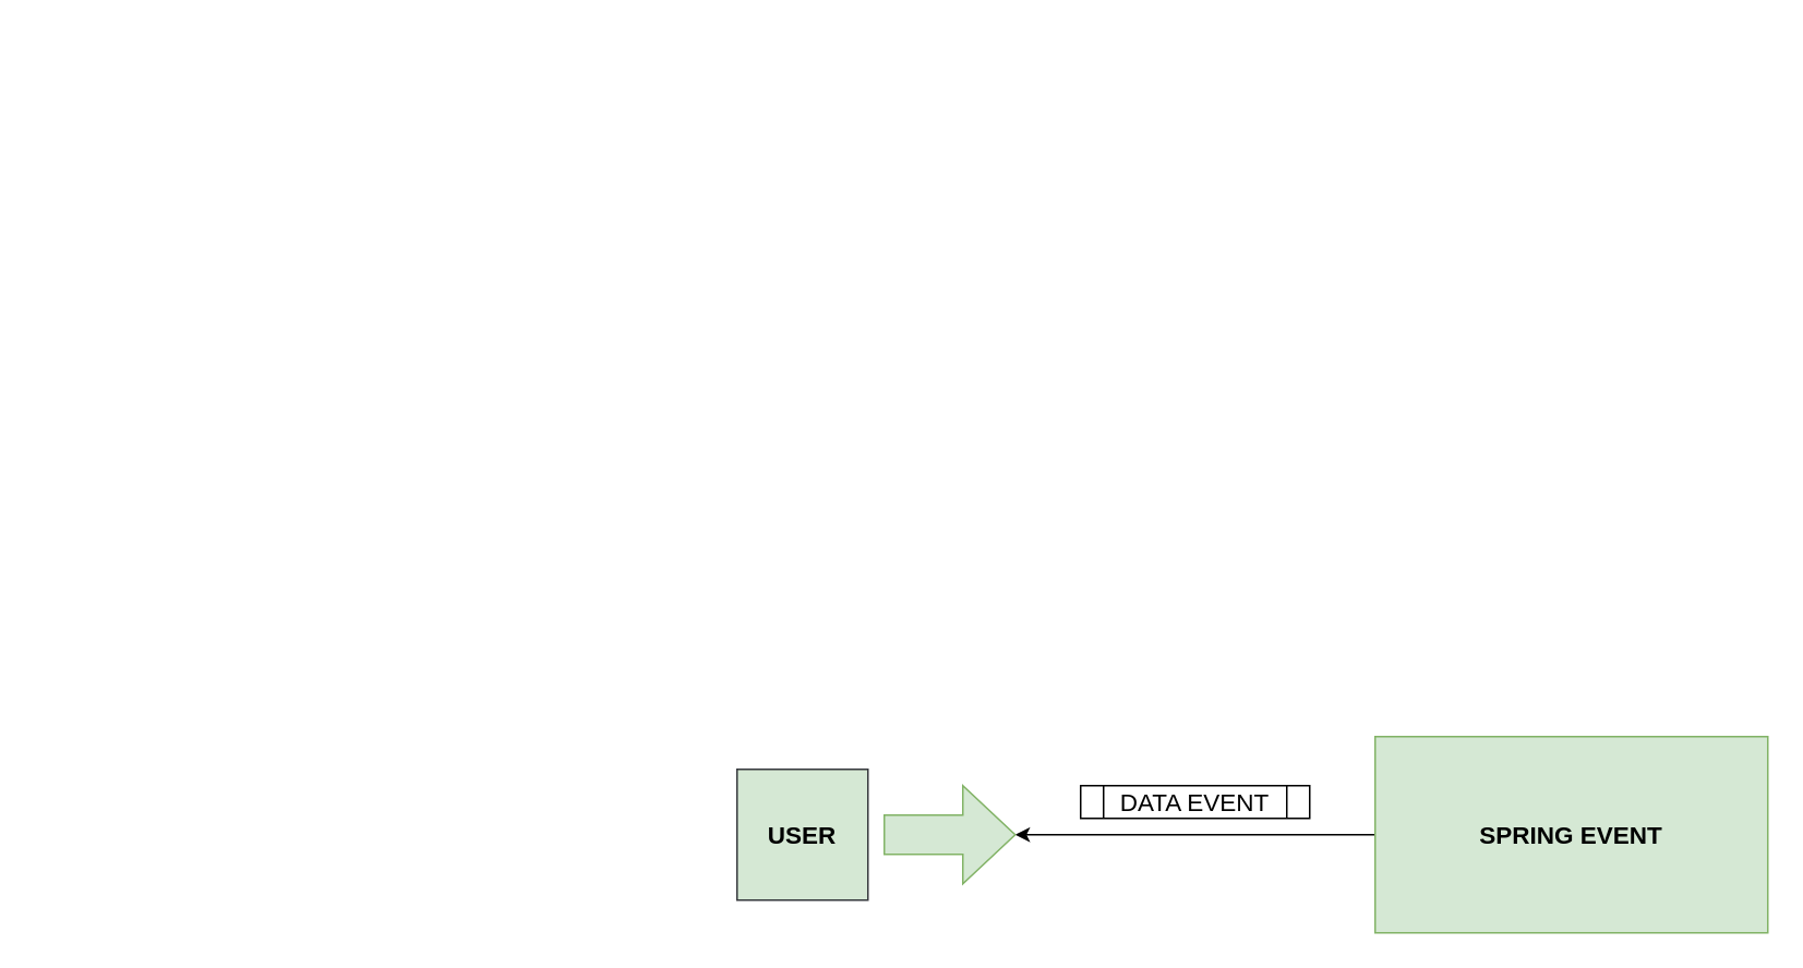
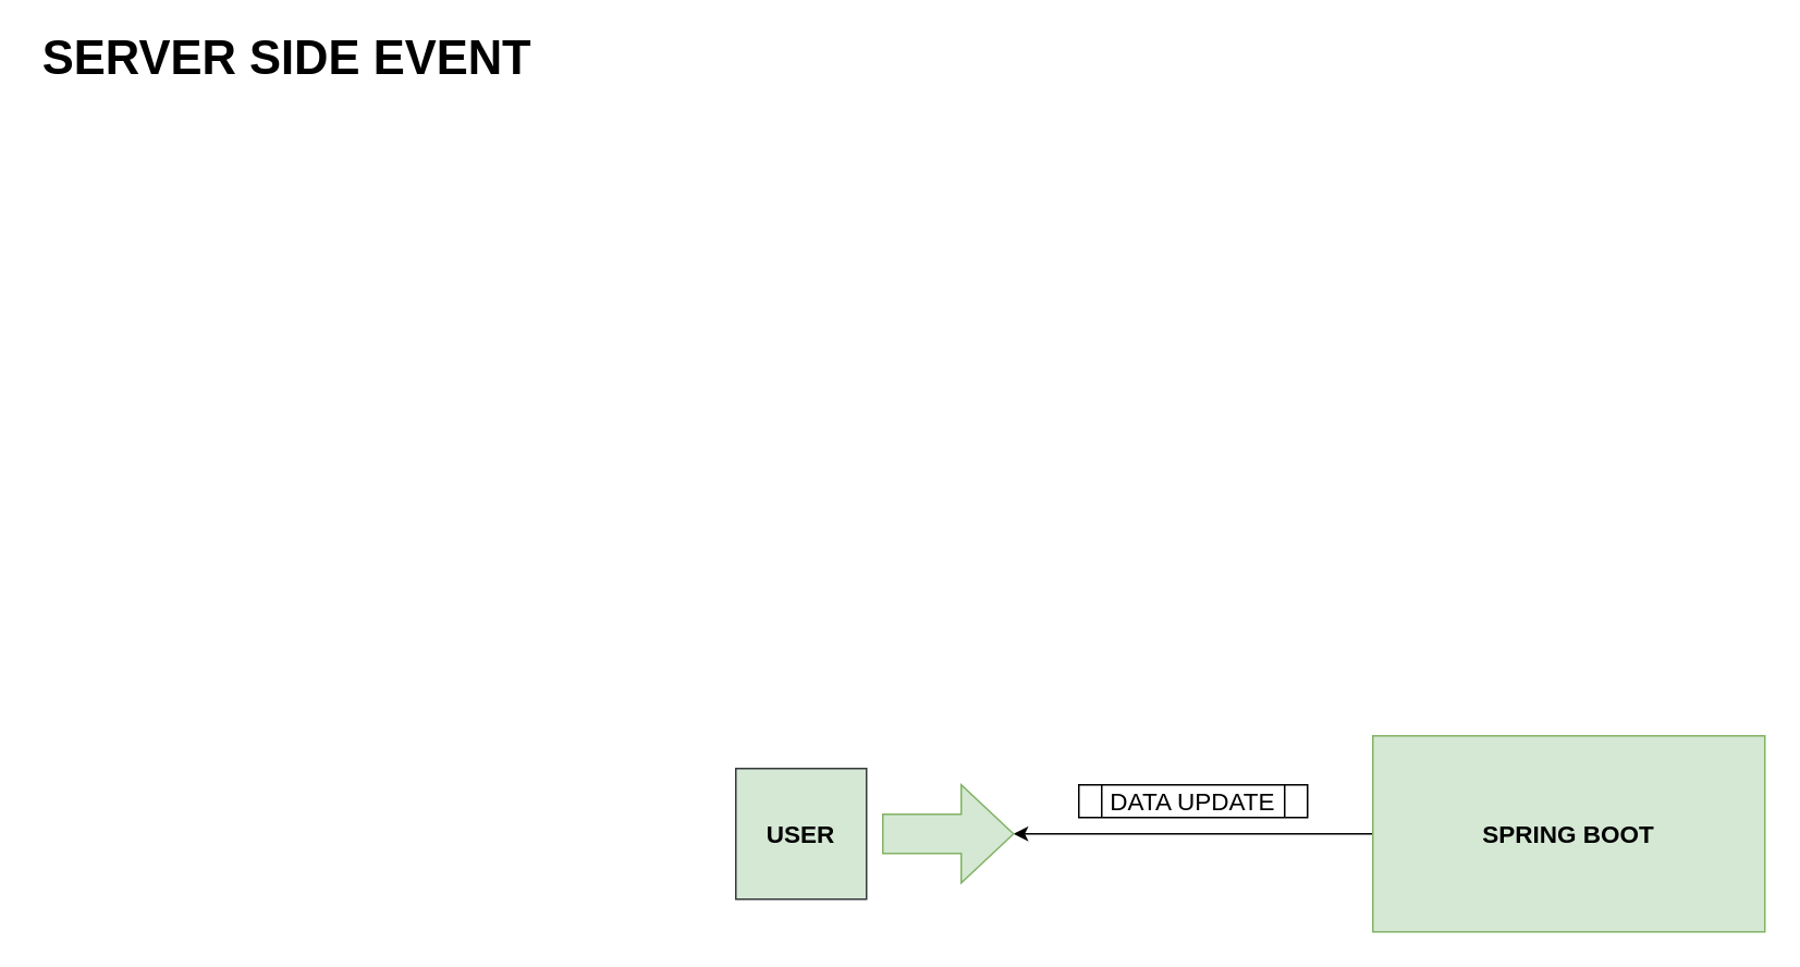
  <mxCell id="0" />
  <mxCell id="1" parent="0" />
  <mxCell id="2" value="" style="edgeStyle=orthogonalEdgeStyle;rounded=0;orthogonalLoop=1;jettySize=auto;html=1;fontSize=29;" edge="1" parent="1" source="3" target="5"><mxGeometry relative="1" as="geometry" /></mxCell>
- <mxCell id="3" value="SPRING EVENT" style="rounded=0;whiteSpace=wrap;html=1;fillColor=#d5e8d4;strokeColor=#82b366;gradientColor=none;fontStyle=1;fontSize=15;" vertex="1" parent="1"><mxGeometry x="840" y="450" width="240" height="120" as="geometry" /></mxCell>
+ <mxCell id="3" value="SPRING BOOT" style="rounded=0;whiteSpace=wrap;html=1;fillColor=#d5e8d4;strokeColor=#82b366;gradientColor=none;fontStyle=1;fontSize=15;" vertex="1" parent="1"><mxGeometry x="840" y="450" width="240" height="120" as="geometry" /></mxCell>
+ <mxCell id="4" value="&lt;b&gt;&lt;font style=&quot;font-size: 29px&quot;&gt;SERVER SIDE EVENT&lt;/font&gt;&lt;/b&gt;" style="text;html=1;align=center;verticalAlign=middle;resizable=0;points=[];autosize=1;strokeColor=none;fillColor=none;fontSize=15;" vertex="1" parent="1"><mxGeometry x="20" y="20" width="310" height="30" as="geometry" /></mxCell>
  <mxCell id="5" value="" style="shape=singleArrow;whiteSpace=wrap;html=1;arrowWidth=0.4;arrowSize=0.4;fontSize=15;fillColor=#d5e8d4;strokeColor=#82b366;rounded=0;gradientColor=none;fontStyle=1;" vertex="1" parent="1"><mxGeometry y="480" width="80" height="60" as="geometry" x="540" /></mxCell>
  <mxCell id="6" value="USER" style="whiteSpace=wrap;html=1;aspect=fixed;rounded=0;fontSize=15;fillColor=#d5e8d4;strokeColor=#36393d;fontStyle=1;" vertex="1" parent="1"><mxGeometry x="450" y="470" width="80" height="80" as="geometry" /></mxCell>
- <mxCell id="7" value="DATA EVENT" style="shape=process;whiteSpace=wrap;html=1;backgroundOutline=1;rounded=0;fontSize=15;fillColor=default;gradientColor=none;" vertex="1" parent="1"><mxGeometry x="660" y="480" width="140" height="20" as="geometry" /></mxCell>
+ <mxCell id="7" value="DATA UPDATE" style="shape=process;whiteSpace=wrap;html=1;backgroundOutline=1;rounded=0;fontSize=15;fillColor=default;gradientColor=none;" vertex="1" parent="1"><mxGeometry x="660" y="480" width="140" height="20" as="geometry" /></mxCell>
